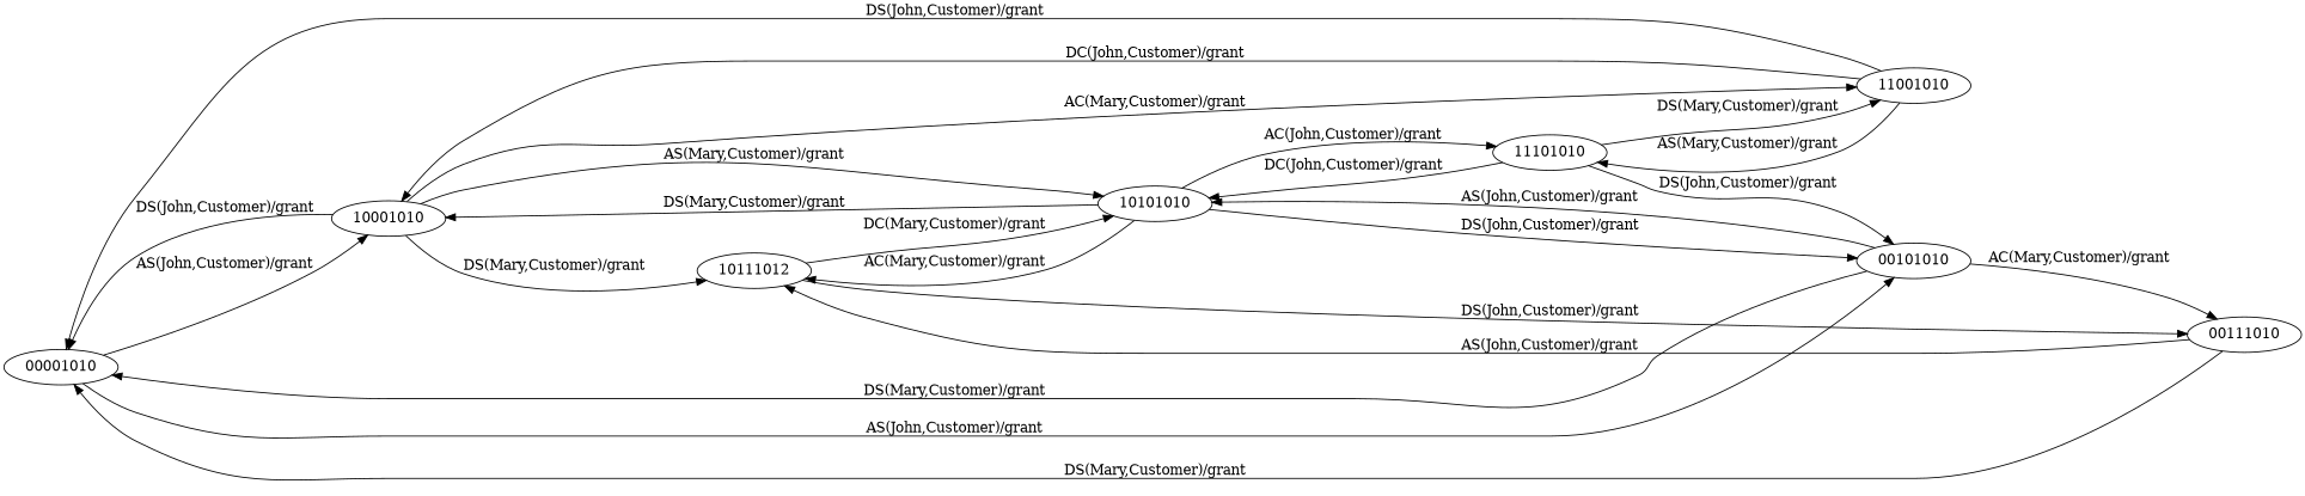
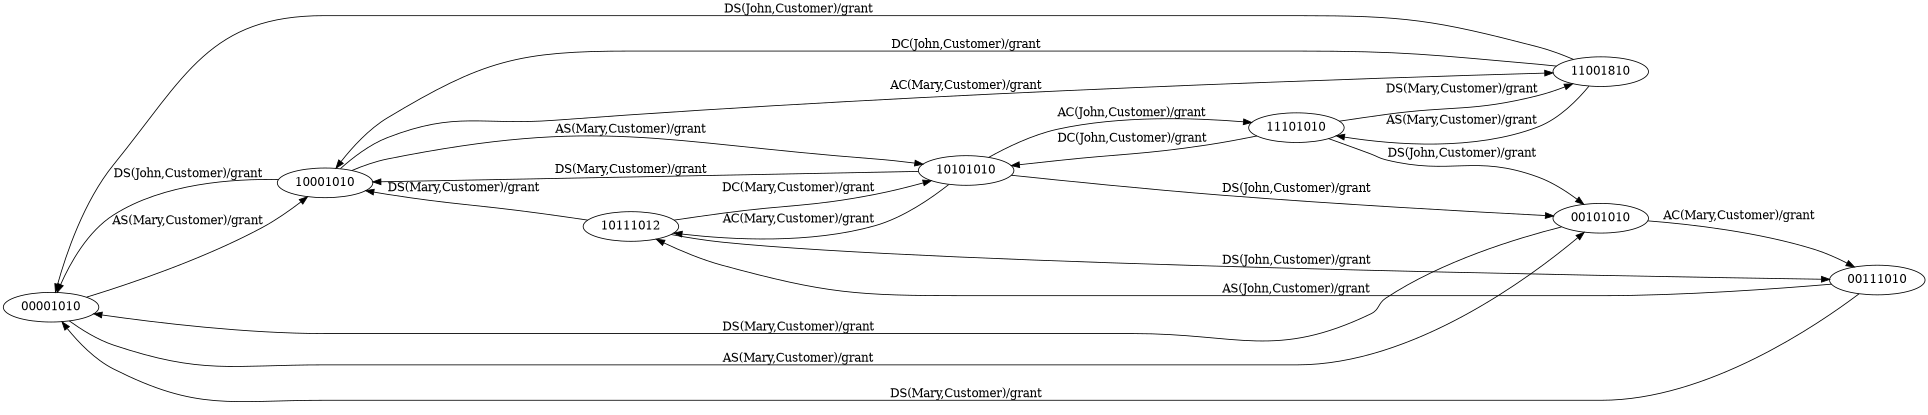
  digraph {
    rankdir=LR
    00001010
    10001010
    00101010
-   11001010
+   11001010 [label=11001810]
    10101010
    00111010
    11101010
    n8 [label=10111012]
-   00001010 -> 10001010 [label="AS(John,Customer)/grant"]
-   00001010 -> 00101010 [label="AS(John,Customer)/grant"]
+   00001010 -> 10001010 [label="AS(Mary,Customer)/grant"]
+   00001010 -> 00101010 [label="AS(Mary,Customer)/grant"]
    10001010 -> 00001010 [label="DS(John,Customer)/grant"]
    10001010 -> 11001010 [label="AC(Mary,Customer)/grant"]
    10001010 -> 10101010 [label="AS(Mary,Customer)/grant"]
    00101010 -> 00001010 [label="DS(Mary,Customer)/grant"]
-   00101010 -> 10101010 [label="AS(John,Customer)/grant"]
    00101010 -> 00111010 [label="AC(Mary,Customer)/grant"]
    11001010 -> 00001010 [label="DS(John,Customer)/grant"]
    11001010 -> 10001010 [label="DC(John,Customer)/grant"]
    11001010 -> 11101010 [label="AS(Mary,Customer)/grant"]
    10101010 -> 10001010 [label="DS(Mary,Customer)/grant"]
    10101010 -> 00101010 [label="DS(John,Customer)/grant"]
    10101010 -> 11101010 [label="AC(John,Customer)/grant"]
    10101010 -> n8 [label="AC(Mary,Customer)/grant"]
    00111010 -> 00001010 [label="DS(Mary,Customer)/grant"]
    00111010 -> n8 [label="AS(John,Customer)/grant"]
    11101010 -> 00101010 [label="DS(John,Customer)/grant"]
    11101010 -> 11001010 [label="DS(Mary,Customer)/grant"]
    11101010 -> 10101010 [label="DC(John,Customer)/grant"]
-   10001010 -> n8 [label="DS(Mary,Customer)/grant"]
+   n8 -> 10001010 [label="DS(Mary,Customer)/grant"]
    n8 -> 10101010 [label="DC(Mary,Customer)/grant"]
    n8 -> 00111010 [label="DS(John,Customer)/grant"]
  }
